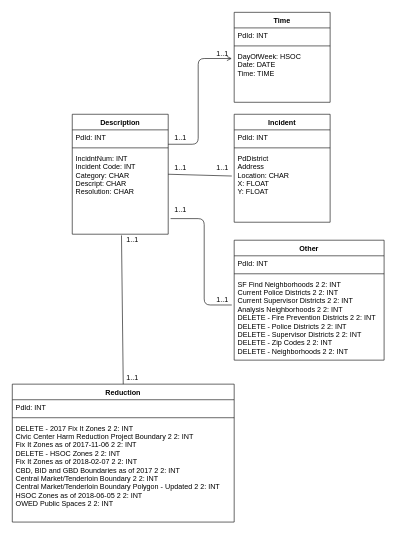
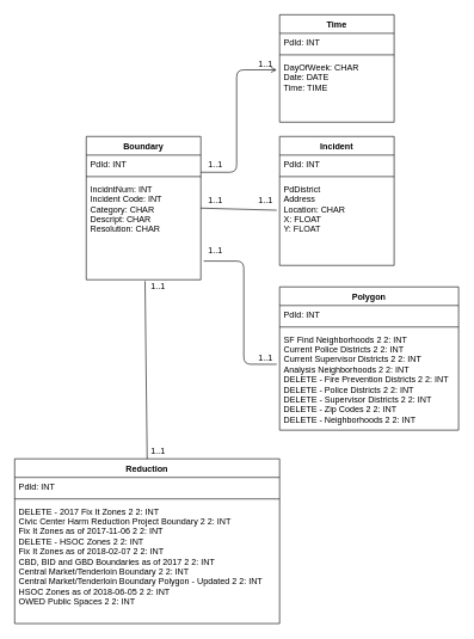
  <mxCell id="0" />
  <mxCell id="1" parent="0" />
  <mxCell id="2" value="Time" style="swimlane;fontStyle=1;align=center;verticalAlign=top;childLayout=stackLayout;horizontal=1;startSize=26;horizontalStack=0;resizeParent=1;resizeParentMax=0;resizeLast=0;collapsible=1;marginBottom=0;" vertex="1" parent="1"><mxGeometry x="390" y="20" width="160" height="150" as="geometry" /></mxCell>
  <mxCell id="3" value="PdId: INT" style="text;strokeColor=none;fillColor=none;align=left;verticalAlign=top;spacingLeft=4;spacingRight=4;overflow=hidden;rotatable=0;points=[[0,0.5],[1,0.5]];portConstraint=eastwest;" vertex="1" parent="2"><mxGeometry y="26" width="160" height="26" as="geometry" /></mxCell>
  <mxCell id="4" value="" style="line;strokeWidth=1;fillColor=none;align=left;verticalAlign=middle;spacingTop=-1;spacingLeft=3;spacingRight=3;rotatable=0;labelPosition=right;points=[];portConstraint=eastwest;" vertex="1" parent="2"><mxGeometry y="52" width="160" height="8" as="geometry" /></mxCell>
- <mxCell id="5" value="DayOfWeek: HSOC&#10;Date: DATE&#10;Time: TIME&#10;" style="text;strokeColor=none;fillColor=none;align=left;verticalAlign=top;spacingLeft=4;spacingRight=4;overflow=hidden;rotatable=0;points=[[0,0.5],[1,0.5]];portConstraint=eastwest;" vertex="1" parent="2"><mxGeometry y="60" width="160" height="90" as="geometry" /></mxCell>
+ <mxCell id="5" value="DayOfWeek: CHAR&#10;Date: DATE&#10;Time: TIME&#10;" style="text;strokeColor=none;fillColor=none;align=left;verticalAlign=top;spacingLeft=4;spacingRight=4;overflow=hidden;rotatable=0;points=[[0,0.5],[1,0.5]];portConstraint=eastwest;" vertex="1" parent="2"><mxGeometry y="60" width="160" height="90" as="geometry" /></mxCell>
  <mxCell id="6" value="Incident" style="swimlane;fontStyle=1;align=center;verticalAlign=top;childLayout=stackLayout;horizontal=1;startSize=26;horizontalStack=0;resizeParent=1;resizeParentMax=0;resizeLast=0;collapsible=1;marginBottom=0;" vertex="1" parent="1"><mxGeometry x="390" y="190" width="160" height="180" as="geometry" /></mxCell>
  <mxCell id="7" value="PdId: INT" style="text;strokeColor=none;fillColor=none;align=left;verticalAlign=top;spacingLeft=4;spacingRight=4;overflow=hidden;rotatable=0;points=[[0,0.5],[1,0.5]];portConstraint=eastwest;" vertex="1" parent="6"><mxGeometry y="26" width="160" height="26" as="geometry" /></mxCell>
  <mxCell id="8" value="" style="line;strokeWidth=1;fillColor=none;align=left;verticalAlign=middle;spacingTop=-1;spacingLeft=3;spacingRight=3;rotatable=0;labelPosition=right;points=[];portConstraint=eastwest;" vertex="1" parent="6"><mxGeometry y="52" width="160" height="8" as="geometry" /></mxCell>
  <mxCell id="9" value="PdDistrict&#10;Address&#10;Location: CHAR&#10;X: FLOAT&#10;Y: FLOAT&#10;" style="text;strokeColor=none;fillColor=none;align=left;verticalAlign=top;spacingLeft=4;spacingRight=4;overflow=hidden;rotatable=0;points=[[0,0.5],[1,0.5]];portConstraint=eastwest;" vertex="1" parent="6"><mxGeometry y="60" width="160" height="120" as="geometry" /></mxCell>
- <mxCell id="10" value="Description" style="swimlane;fontStyle=1;align=center;verticalAlign=top;childLayout=stackLayout;horizontal=1;startSize=26;horizontalStack=0;resizeParent=1;resizeParentMax=0;resizeLast=0;collapsible=1;marginBottom=0;" vertex="1" parent="1"><mxGeometry x="120" y="190" width="160" height="200" as="geometry" /></mxCell>
+ <mxCell id="10" value="Boundary" style="swimlane;fontStyle=1;align=center;verticalAlign=top;childLayout=stackLayout;horizontal=1;startSize=26;horizontalStack=0;resizeParent=1;resizeParentMax=0;resizeLast=0;collapsible=1;marginBottom=0;" vertex="1" parent="1"><mxGeometry x="120" y="190" width="160" height="200" as="geometry" /></mxCell>
  <mxCell id="11" value="PdId: INT" style="text;strokeColor=none;fillColor=none;align=left;verticalAlign=top;spacingLeft=4;spacingRight=4;overflow=hidden;rotatable=0;points=[[0,0.5],[1,0.5]];portConstraint=eastwest;" vertex="1" parent="10"><mxGeometry y="26" width="160" height="26" as="geometry" /></mxCell>
  <mxCell id="12" value="" style="line;strokeWidth=1;fillColor=none;align=left;verticalAlign=middle;spacingTop=-1;spacingLeft=3;spacingRight=3;rotatable=0;labelPosition=right;points=[];portConstraint=eastwest;" vertex="1" parent="10"><mxGeometry y="52" width="160" height="8" as="geometry" /></mxCell>
  <mxCell id="13" value="IncidntNum: INT&#10;Incident Code: INT&#10;Category: CHAR&#10;Descript: CHAR&#10;Resolution: CHAR&#10;" style="text;strokeColor=none;fillColor=none;align=left;verticalAlign=top;spacingLeft=4;spacingRight=4;overflow=hidden;rotatable=0;points=[[0,0.5],[1,0.5]];portConstraint=eastwest;" vertex="1" parent="10"><mxGeometry y="60" width="160" height="140" as="geometry" /></mxCell>
  <mxCell id="14" value="Reduction" style="swimlane;fontStyle=1;align=center;verticalAlign=top;childLayout=stackLayout;horizontal=1;startSize=26;horizontalStack=0;resizeParent=1;resizeParentMax=0;resizeLast=0;collapsible=1;marginBottom=0;" vertex="1" parent="1"><mxGeometry x="20" y="640" width="370" height="230" as="geometry" /></mxCell>
  <mxCell id="15" value="PdId: INT" style="text;strokeColor=none;fillColor=none;align=left;verticalAlign=top;spacingLeft=4;spacingRight=4;overflow=hidden;rotatable=0;points=[[0,0.5],[1,0.5]];portConstraint=eastwest;" vertex="1" parent="14"><mxGeometry y="26" width="370" height="26" as="geometry" /></mxCell>
  <mxCell id="16" value="" style="line;strokeWidth=1;fillColor=none;align=left;verticalAlign=middle;spacingTop=-1;spacingLeft=3;spacingRight=3;rotatable=0;labelPosition=right;points=[];portConstraint=eastwest;" vertex="1" parent="14"><mxGeometry y="52" width="370" height="8" as="geometry" /></mxCell>
  <mxCell id="17" value="DELETE - 2017 Fix It Zones 2 2: INT&#10;Civic Center Harm Reduction Project Boundary 2 2: INT&#10;Fix It Zones as of 2017-11-06 2 2: INT&#10;DELETE - HSOC Zones 2 2: INT &#10;Fix It Zones as of 2018-02-07 2 2: INT&#10;CBD, BID and GBD Boundaries as of 2017 2 2: INT&#10;Central Market/Tenderloin Boundary 2 2: INT&#10;Central Market/Tenderloin Boundary Polygon - Updated 2 2: INT&#10;HSOC Zones as of 2018-06-05 2 2: INT&#10;OWED Public Spaces 2 2: INT&#10;" style="text;strokeColor=none;fillColor=none;align=left;verticalAlign=top;spacingLeft=4;spacingRight=4;overflow=hidden;rotatable=0;points=[[0,0.5],[1,0.5]];portConstraint=eastwest;" vertex="1" parent="14"><mxGeometry y="60" width="370" height="170" as="geometry" /></mxCell>
- <mxCell id="18" value="Other" style="swimlane;fontStyle=1;align=center;verticalAlign=top;childLayout=stackLayout;horizontal=1;startSize=26;horizontalStack=0;resizeParent=1;resizeParentMax=0;resizeLast=0;collapsible=1;marginBottom=0;" vertex="1" parent="1"><mxGeometry x="390" y="400" width="250" height="200" as="geometry" /></mxCell>
+ <mxCell id="18" value="Polygon" style="swimlane;fontStyle=1;align=center;verticalAlign=top;childLayout=stackLayout;horizontal=1;startSize=26;horizontalStack=0;resizeParent=1;resizeParentMax=0;resizeLast=0;collapsible=1;marginBottom=0;" vertex="1" parent="1"><mxGeometry x="390" y="400" width="250" height="200" as="geometry" /></mxCell>
  <mxCell id="19" value="PdId: INT" style="text;strokeColor=none;fillColor=none;align=left;verticalAlign=top;spacingLeft=4;spacingRight=4;overflow=hidden;rotatable=0;points=[[0,0.5],[1,0.5]];portConstraint=eastwest;" vertex="1" parent="18"><mxGeometry y="26" width="250" height="26" as="geometry" /></mxCell>
  <mxCell id="20" value="" style="line;strokeWidth=1;fillColor=none;align=left;verticalAlign=middle;spacingTop=-1;spacingLeft=3;spacingRight=3;rotatable=0;labelPosition=right;points=[];portConstraint=eastwest;" vertex="1" parent="18"><mxGeometry y="52" width="250" height="8" as="geometry" /></mxCell>
  <mxCell id="21" value="SF Find Neighborhoods 2 2: INT&#10;Current Police Districts 2 2: INT&#10;Current Supervisor Districts 2 2: INT&#10;Analysis Neighborhoods 2 2: INT&#10;DELETE - Fire Prevention Districts 2 2: INT&#10;DELETE - Police Districts 2 2: INT&#10;DELETE - Supervisor Districts 2 2: INT&#10;DELETE - Zip Codes 2 2: INT&#10;DELETE - Neighborhoods 2 2: INT&#10;" style="text;strokeColor=none;fillColor=none;align=left;verticalAlign=top;spacingLeft=4;spacingRight=4;overflow=hidden;rotatable=0;points=[[0,0.5],[1,0.5]];portConstraint=eastwest;" vertex="1" parent="18"><mxGeometry y="60" width="250" height="140" as="geometry" /></mxCell>
  <mxCell id="22" value="" style="endArrow=none;html=1;entryX=0.513;entryY=1.014;entryDx=0;entryDy=0;entryPerimeter=0;exitX=0.5;exitY=0;exitDx=0;exitDy=0;" edge="1" parent="1" source="14" target="13"><mxGeometry width="50" height="50" relative="1" as="geometry"><mxPoint x="320" y="450" as="sourcePoint" /><mxPoint x="300" y="420" as="targetPoint" /><Array as="points" /></mxGeometry></mxCell>
  <mxCell id="23" value="" style="endArrow=none;html=1;exitX=1;exitY=0.5;exitDx=0;exitDy=0;entryX=-0.025;entryY=0.358;entryDx=0;entryDy=0;entryPerimeter=0;" edge="1" parent="1" source="10" target="9"><mxGeometry width="50" height="50" relative="1" as="geometry"><mxPoint x="340" y="410" as="sourcePoint" /><mxPoint x="390" y="360" as="targetPoint" /></mxGeometry></mxCell>
  <mxCell id="24" value="" style="endArrow=none;html=1;exitX=1.025;exitY=0.814;exitDx=0;exitDy=0;exitPerimeter=0;entryX=-0.016;entryY=0.343;entryDx=0;entryDy=0;entryPerimeter=0;" edge="1" parent="1" source="13" target="21"><mxGeometry width="50" height="50" relative="1" as="geometry"><mxPoint x="300" y="470" as="sourcePoint" /><mxPoint x="350" y="420" as="targetPoint" /><Array as="points"><mxPoint x="340" y="364" /><mxPoint x="340" y="508" /></Array></mxGeometry></mxCell>
  <mxCell id="25" value="" style="endArrow=open;html=1;exitX=1;exitY=0.25;exitDx=0;exitDy=0;entryX=-0.025;entryY=0.189;entryDx=0;entryDy=0;entryPerimeter=0;" edge="1" parent="1" source="10" target="5"><mxGeometry width="50" height="50" relative="1" as="geometry"><mxPoint x="290" y="260" as="sourcePoint" /><mxPoint x="340" y="210" as="targetPoint" /><Array as="points"><mxPoint x="330" y="240" /><mxPoint x="330" y="97" /></Array></mxGeometry></mxCell>
  <mxCell id="26" value="&lt;div&gt;1..1&lt;/div&gt;" style="text;html=1;resizable=0;autosize=1;align=center;verticalAlign=middle;points=[];fillColor=none;strokeColor=none;rounded=0;" vertex="1" parent="1"><mxGeometry x="200" y="390" width="40" height="20" as="geometry" /></mxCell>
  <mxCell id="27" value="&lt;div&gt;1..1&lt;/div&gt;" style="text;html=1;resizable=0;autosize=1;align=center;verticalAlign=middle;points=[];fillColor=none;strokeColor=none;rounded=0;" vertex="1" parent="1"><mxGeometry x="200" y="620" width="40" height="20" as="geometry" /></mxCell>
  <mxCell id="28" value="&lt;div&gt;1..1&lt;/div&gt;" style="text;html=1;resizable=0;autosize=1;align=center;verticalAlign=middle;points=[];fillColor=none;strokeColor=none;rounded=0;" vertex="1" parent="1"><mxGeometry x="280" y="340" width="40" height="20" as="geometry" /></mxCell>
  <mxCell id="29" value="&lt;div&gt;1..1&lt;/div&gt;" style="text;html=1;resizable=0;autosize=1;align=center;verticalAlign=middle;points=[];fillColor=none;strokeColor=none;rounded=0;" vertex="1" parent="1"><mxGeometry x="350" y="490" width="40" height="20" as="geometry" /></mxCell>
  <mxCell id="30" value="&lt;div&gt;1..1&lt;/div&gt;" style="text;html=1;resizable=0;autosize=1;align=center;verticalAlign=middle;points=[];fillColor=none;strokeColor=none;rounded=0;" vertex="1" parent="1"><mxGeometry x="280" y="270" width="40" height="20" as="geometry" /></mxCell>
  <mxCell id="31" value="&lt;div&gt;1..1&lt;/div&gt;" style="text;html=1;resizable=0;autosize=1;align=center;verticalAlign=middle;points=[];fillColor=none;strokeColor=none;rounded=0;" vertex="1" parent="1"><mxGeometry x="350" y="270" width="40" height="20" as="geometry" /></mxCell>
  <mxCell id="32" value="&lt;div&gt;1..1&lt;/div&gt;" style="text;html=1;resizable=0;autosize=1;align=center;verticalAlign=middle;points=[];fillColor=none;strokeColor=none;rounded=0;" vertex="1" parent="1"><mxGeometry x="280" y="220" width="40" height="20" as="geometry" /></mxCell>
  <mxCell id="33" value="&lt;div&gt;1..1&lt;/div&gt;" style="text;html=1;resizable=0;autosize=1;align=center;verticalAlign=middle;points=[];fillColor=none;strokeColor=none;rounded=0;" vertex="1" parent="1"><mxGeometry x="350" y="80" width="40" height="20" as="geometry" /></mxCell>
